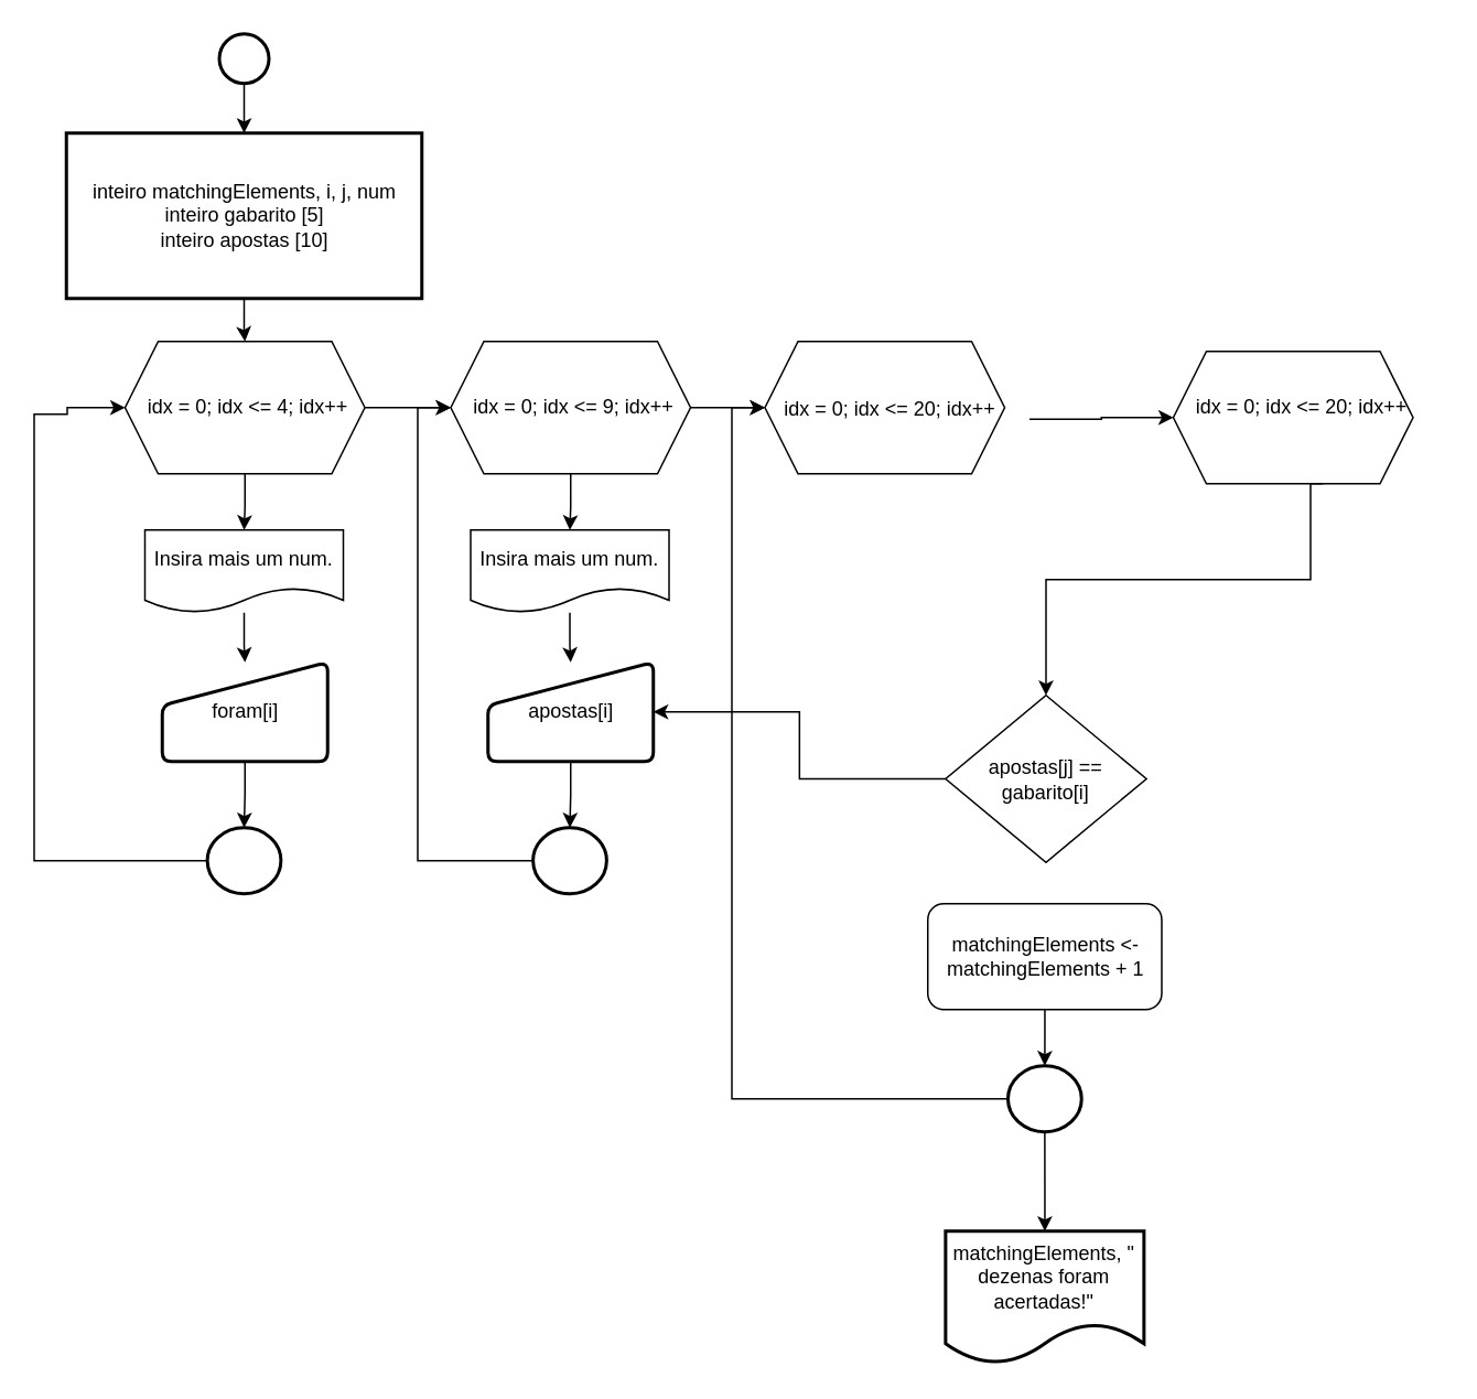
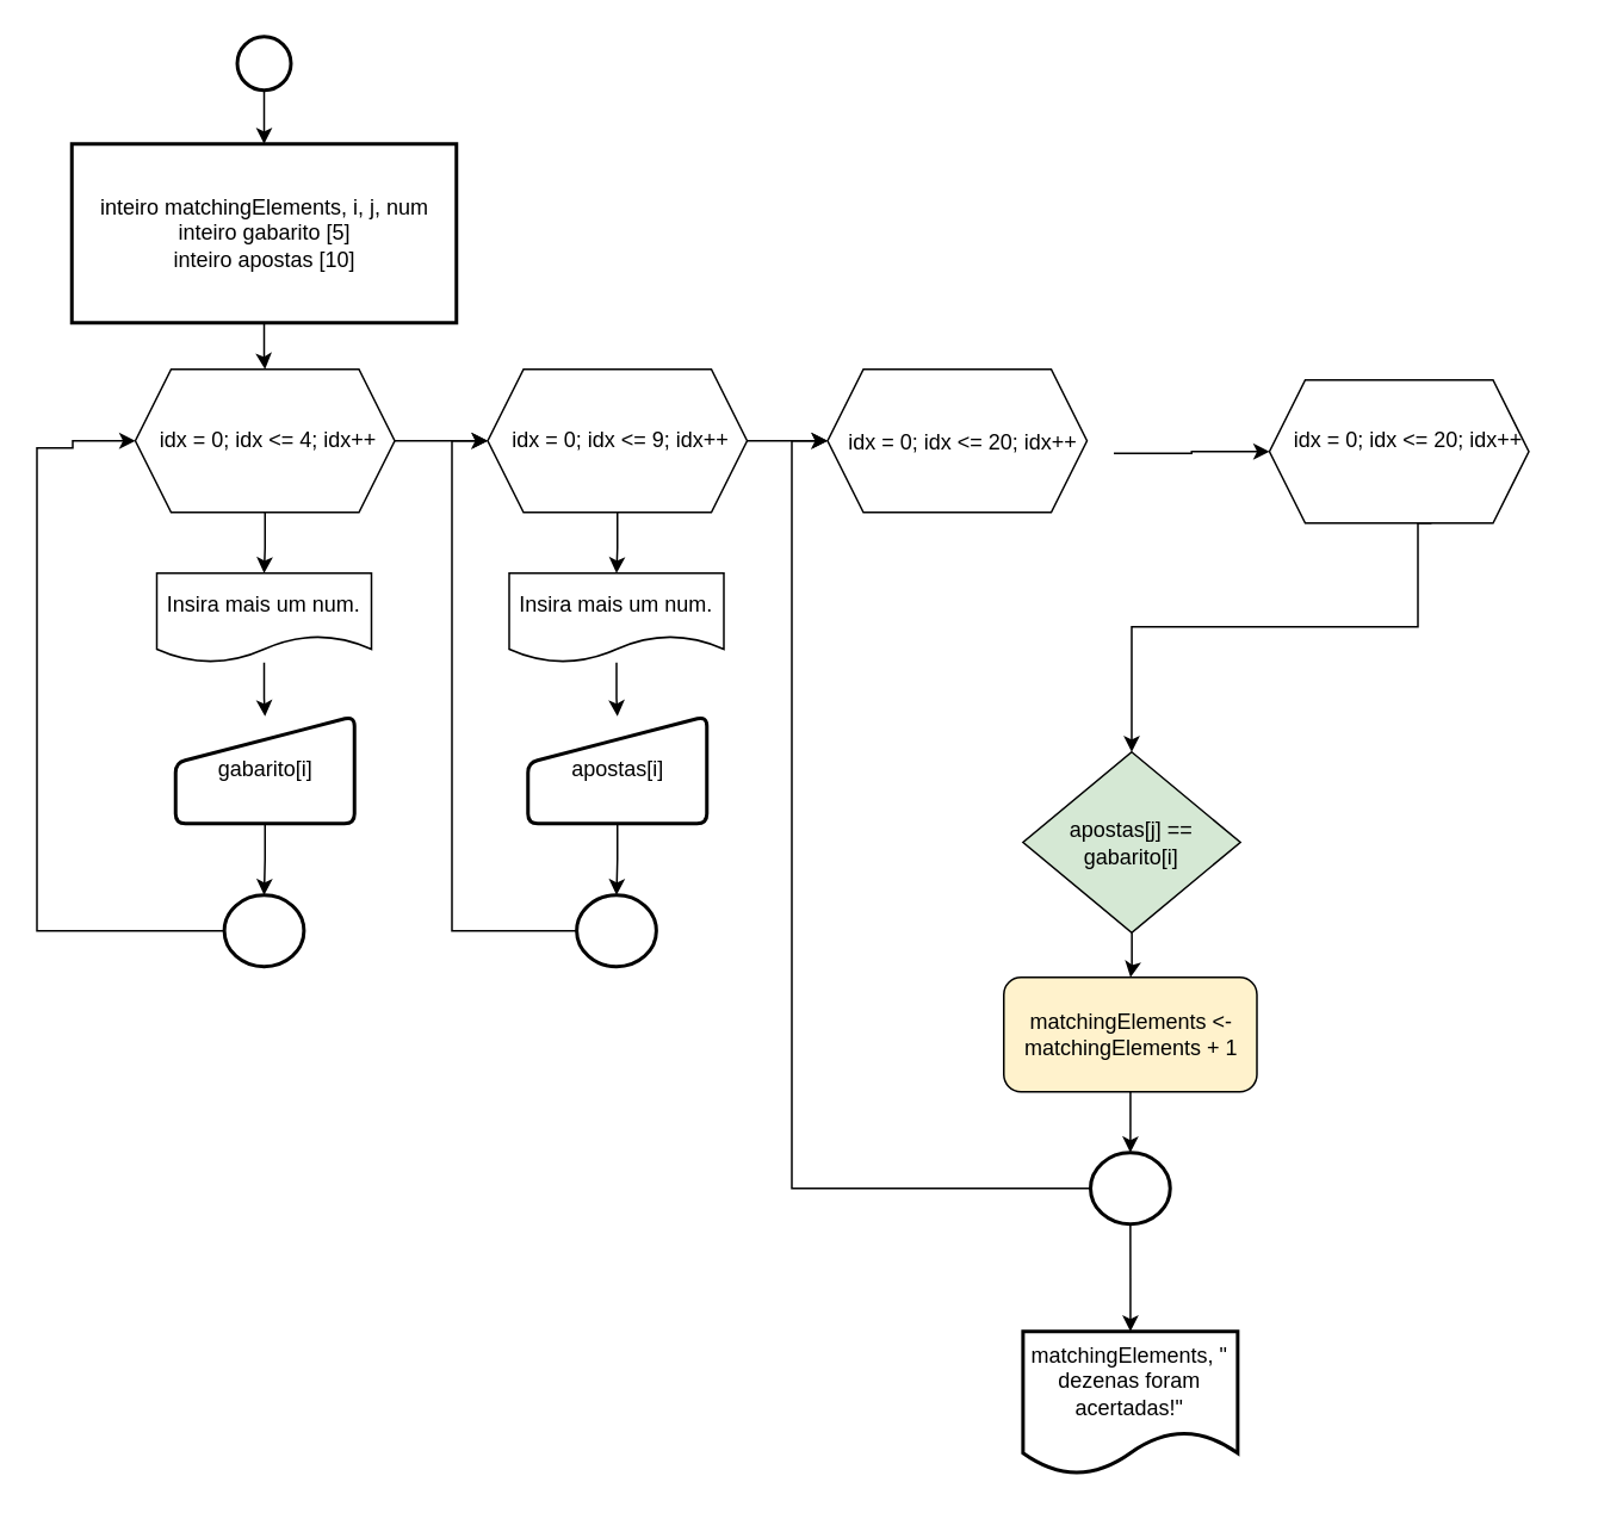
  <mxCell id="0" />
  <mxCell id="1" parent="0" />
  <mxCell id="2" value="" style="edgeStyle=orthogonalEdgeStyle;rounded=0;orthogonalLoop=1;jettySize=auto;html=1;" parent="1" source="3" target="6" edge="1"><mxGeometry relative="1" as="geometry" /></mxCell>
  <mxCell id="3" value="" style="strokeWidth=2;html=1;shape=mxgraph.flowchart.start_2;whiteSpace=wrap;" parent="1" vertex="1"><mxGeometry x="132" y="20" width="30" height="30" as="geometry" /></mxCell>
  <mxCell id="4" style="edgeStyle=orthogonalEdgeStyle;rounded=0;orthogonalLoop=1;jettySize=auto;html=1;" parent="1" edge="1"><mxGeometry relative="1" as="geometry" /></mxCell>
  <mxCell id="5" style="edgeStyle=orthogonalEdgeStyle;rounded=0;orthogonalLoop=1;jettySize=auto;html=1;entryX=0.5;entryY=0;entryDx=0;entryDy=0;" parent="1" source="6" target="9" edge="1"><mxGeometry relative="1" as="geometry" /></mxCell>
  <mxCell id="6" value="inteiro matchingElements, i, j, num&lt;div&gt;inteiro gabarito [5]&lt;/div&gt;&lt;div&gt;inteiro apostas [10]&lt;/div&gt;" style="whiteSpace=wrap;html=1;strokeWidth=2;" parent="1" vertex="1"><mxGeometry x="39.5" y="80" width="215" height="100" as="geometry" /></mxCell>
  <mxCell id="7" value="" style="edgeStyle=orthogonalEdgeStyle;rounded=0;orthogonalLoop=1;jettySize=auto;html=1;" parent="1" source="9" target="12" edge="1"><mxGeometry relative="1" as="geometry" /></mxCell>
  <mxCell id="8" style="edgeStyle=orthogonalEdgeStyle;rounded=0;orthogonalLoop=1;jettySize=auto;html=1;entryX=0;entryY=0.5;entryDx=0;entryDy=0;" parent="1" source="9" target="19" edge="1"><mxGeometry relative="1" as="geometry" /></mxCell>
  <mxCell id="9" value="" style="shape=hexagon;perimeter=hexagonPerimeter2;whiteSpace=wrap;html=1;fixedSize=1;" parent="1" vertex="1"><mxGeometry x="75" y="206" width="145" height="80" as="geometry" /></mxCell>
  <mxCell id="10" value="idx = 0; idx &lt;= 4; idx++" style="text;whiteSpace=wrap;" parent="1" vertex="1"><mxGeometry x="87" y="232" width="150" height="40" as="geometry" /></mxCell>
  <mxCell id="11" style="edgeStyle=orthogonalEdgeStyle;rounded=0;orthogonalLoop=1;jettySize=auto;html=1;" parent="1" source="12" target="14" edge="1"><mxGeometry relative="1" as="geometry" /></mxCell>
  <mxCell id="12" value="Insira mais um num." style="shape=document;whiteSpace=wrap;html=1;boundedLbl=1;" parent="1" vertex="1"><mxGeometry x="87" y="320" width="120" height="50" as="geometry" /></mxCell>
  <mxCell id="13" value="" style="edgeStyle=orthogonalEdgeStyle;rounded=0;orthogonalLoop=1;jettySize=auto;html=1;" parent="1" source="14" target="16" edge="1"><mxGeometry relative="1" as="geometry" /></mxCell>
- <mxCell id="14" value="foram[i]" style="html=1;strokeWidth=2;shape=manualInput;whiteSpace=wrap;rounded=1;size=26;arcSize=11;" parent="1" vertex="1"><mxGeometry x="97.5" y="400" width="100" height="60" as="geometry" /></mxCell>
+ <mxCell id="14" value="gabarito[i]" style="html=1;strokeWidth=2;shape=manualInput;whiteSpace=wrap;rounded=1;size=26;arcSize=11;" parent="1" vertex="1"><mxGeometry x="97.5" y="400" width="100" height="60" as="geometry" /></mxCell>
  <mxCell id="15" style="edgeStyle=orthogonalEdgeStyle;rounded=0;orthogonalLoop=1;jettySize=auto;html=1;entryX=0;entryY=0.5;entryDx=0;entryDy=0;" parent="1" source="16" target="9" edge="1"><mxGeometry relative="1" as="geometry"><Array as="points"><mxPoint x="20" y="520" /><mxPoint x="20" y="250" /><mxPoint x="40" y="250" /><mxPoint x="40" y="246" /></Array></mxGeometry></mxCell>
  <mxCell id="16" value="" style="ellipse;whiteSpace=wrap;html=1;strokeWidth=2;rounded=1;arcSize=11;" parent="1" vertex="1"><mxGeometry x="124.75" y="500" width="44.5" height="40" as="geometry" /></mxCell>
  <mxCell id="17" value="" style="edgeStyle=orthogonalEdgeStyle;rounded=0;orthogonalLoop=1;jettySize=auto;html=1;" parent="1" source="19" target="22" edge="1"><mxGeometry relative="1" as="geometry" /></mxCell>
  <mxCell id="18" style="edgeStyle=orthogonalEdgeStyle;rounded=0;orthogonalLoop=1;jettySize=auto;html=1;entryX=0;entryY=0.5;entryDx=0;entryDy=0;" parent="1" source="19" target="27" edge="1"><mxGeometry relative="1" as="geometry" /></mxCell>
  <mxCell id="19" value="" style="shape=hexagon;perimeter=hexagonPerimeter2;whiteSpace=wrap;html=1;fixedSize=1;" parent="1" vertex="1"><mxGeometry x="272" y="206" width="145" height="80" as="geometry" /></mxCell>
  <mxCell id="20" value="idx = 0; idx &lt;= 9; idx++" style="text;whiteSpace=wrap;" parent="1" vertex="1"><mxGeometry x="284" y="232" width="150" height="40" as="geometry" /></mxCell>
  <mxCell id="21" style="edgeStyle=orthogonalEdgeStyle;rounded=0;orthogonalLoop=1;jettySize=auto;html=1;" parent="1" source="22" target="24" edge="1"><mxGeometry relative="1" as="geometry" /></mxCell>
  <mxCell id="22" value="Insira mais um num." style="shape=document;whiteSpace=wrap;html=1;boundedLbl=1;" parent="1" vertex="1"><mxGeometry x="284" y="320" width="120" height="50" as="geometry" /></mxCell>
  <mxCell id="23" value="" style="edgeStyle=orthogonalEdgeStyle;rounded=0;orthogonalLoop=1;jettySize=auto;html=1;" parent="1" source="24" target="26" edge="1"><mxGeometry relative="1" as="geometry" /></mxCell>
  <mxCell id="24" value="apostas[i]" style="html=1;strokeWidth=2;shape=manualInput;whiteSpace=wrap;rounded=1;size=26;arcSize=11;" parent="1" vertex="1"><mxGeometry x="294.5" y="400" width="100" height="60" as="geometry" /></mxCell>
  <mxCell id="25" style="edgeStyle=orthogonalEdgeStyle;rounded=0;orthogonalLoop=1;jettySize=auto;html=1;entryX=0;entryY=0.5;entryDx=0;entryDy=0;" parent="1" source="26" target="19" edge="1"><mxGeometry relative="1" as="geometry"><Array as="points"><mxPoint x="252" y="520" /><mxPoint x="252" y="246" /></Array></mxGeometry></mxCell>
  <mxCell id="26" value="" style="ellipse;whiteSpace=wrap;html=1;strokeWidth=2;rounded=1;arcSize=11;" parent="1" vertex="1"><mxGeometry x="321.75" y="500" width="44.5" height="40" as="geometry" /></mxCell>
  <mxCell id="27" value="" style="shape=hexagon;perimeter=hexagonPerimeter2;whiteSpace=wrap;html=1;fixedSize=1;" parent="1" vertex="1"><mxGeometry x="462" y="206" width="145" height="80" as="geometry" /></mxCell>
  <mxCell id="28" style="edgeStyle=orthogonalEdgeStyle;rounded=0;orthogonalLoop=1;jettySize=auto;html=1;entryX=0;entryY=0.5;entryDx=0;entryDy=0;" parent="1" source="29" target="38" edge="1"><mxGeometry relative="1" as="geometry" /></mxCell>
  <mxCell id="29" value="idx = 0; idx &lt;= 20; idx++" style="text;whiteSpace=wrap;" parent="1" vertex="1"><mxGeometry x="472" y="233" width="150" height="40" as="geometry" /></mxCell>
  <mxCell id="30" style="edgeStyle=orthogonalEdgeStyle;rounded=0;orthogonalLoop=1;jettySize=auto;html=1;entryX=0;entryY=0.5;entryDx=0;entryDy=0;" parent="1" source="32" target="27" edge="1"><mxGeometry relative="1" as="geometry"><Array as="points"><mxPoint x="442" y="664" /><mxPoint x="442" y="246" /></Array></mxGeometry></mxCell>
  <mxCell id="31" value="" style="edgeStyle=orthogonalEdgeStyle;rounded=0;orthogonalLoop=1;jettySize=auto;html=1;" parent="1" source="32" target="40" edge="1"><mxGeometry relative="1" as="geometry" /></mxCell>
  <mxCell id="32" value="" style="ellipse;whiteSpace=wrap;html=1;strokeWidth=2;rounded=1;arcSize=11;" parent="1" vertex="1"><mxGeometry x="609" y="644" width="44.5" height="40" as="geometry" /></mxCell>
- <mxCell id="33" value="" style="edgeStyle=orthogonalEdgeStyle;rounded=0;orthogonalLoop=1;jettySize=auto;html=1;" parent="1" source="34" target="24" edge="1"><mxGeometry relative="1" as="geometry" /></mxCell>
- <mxCell id="34" value="apostas[j] == gabarito[i]" style="rhombus;whiteSpace=wrap;html=1;" parent="1" vertex="1"><mxGeometry x="571.25" y="420" width="121.5" height="101" as="geometry" /></mxCell>
+ <mxCell id="33" value="" style="edgeStyle=orthogonalEdgeStyle;rounded=0;orthogonalLoop=1;jettySize=auto;html=1;" parent="1" source="34" target="36" edge="1"><mxGeometry relative="1" as="geometry" /></mxCell>
+ <mxCell id="34" value="apostas[j] == gabarito[i]" style="rhombus;whiteSpace=wrap;html=1;fillColor=#d5e8d4;" parent="1" vertex="1"><mxGeometry x="571.25" y="420" width="121.5" height="101" as="geometry" /></mxCell>
  <mxCell id="35" style="edgeStyle=orthogonalEdgeStyle;rounded=0;orthogonalLoop=1;jettySize=auto;html=1;entryX=0.5;entryY=0;entryDx=0;entryDy=0;" parent="1" source="36" target="32" edge="1"><mxGeometry relative="1" as="geometry" /></mxCell>
- <mxCell id="36" value="matchingElements &amp;lt;- matchingElements + 1" style="rounded=1;whiteSpace=wrap;html=1;" parent="1" vertex="1"><mxGeometry x="560.5" y="546" width="141.5" height="64" as="geometry" /></mxCell>
+ <mxCell id="36" value="matchingElements &amp;lt;- matchingElements + 1" style="rounded=1;whiteSpace=wrap;html=1;fillColor=#fff2cc;" parent="1" vertex="1"><mxGeometry x="560.5" y="546" width="141.5" height="64" as="geometry" /></mxCell>
  <mxCell id="37" value="" style="edgeStyle=orthogonalEdgeStyle;rounded=0;orthogonalLoop=1;jettySize=auto;html=1;exitX=0.625;exitY=1;exitDx=0;exitDy=0;entryX=0.5;entryY=0;entryDx=0;entryDy=0;" parent="1" source="38" target="34" edge="1"><mxGeometry relative="1" as="geometry"><mxPoint x="719" y="253" as="sourcePoint" /><mxPoint x="542" y="441" as="targetPoint" /><Array as="points"><mxPoint x="792" y="292" /><mxPoint x="792" y="350" /><mxPoint x="632" y="350" /></Array></mxGeometry></mxCell>
  <mxCell id="38" value="" style="shape=hexagon;perimeter=hexagonPerimeter2;whiteSpace=wrap;html=1;fixedSize=1;" parent="1" vertex="1"><mxGeometry x="709" y="212" width="145" height="80" as="geometry" /></mxCell>
  <mxCell id="39" value="idx = 0; idx &lt;= 20; idx++" style="text;whiteSpace=wrap;" parent="1" vertex="1"><mxGeometry x="721" y="232" width="150" height="40" as="geometry" /></mxCell>
  <mxCell id="40" value="matchingElements, &quot; dezenas foram acertadas!&quot;" style="shape=document;whiteSpace=wrap;html=1;boundedLbl=1;strokeWidth=2;rounded=1;arcSize=11;" parent="1" vertex="1"><mxGeometry x="571.25" y="744" width="120" height="80" as="geometry" /></mxCell>
